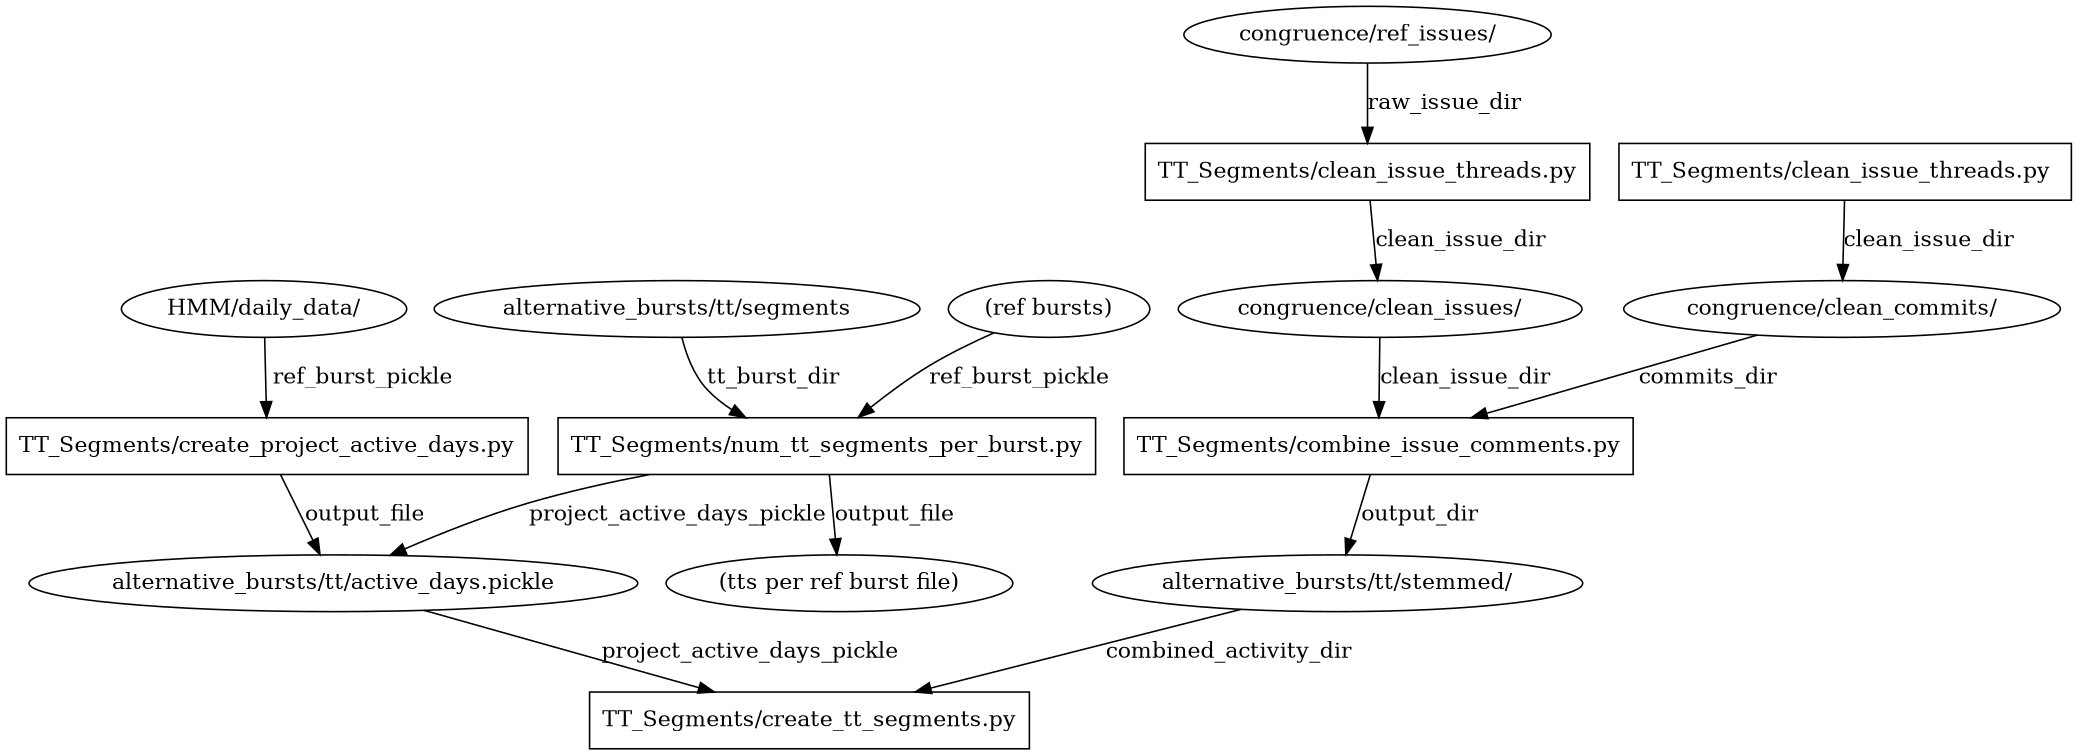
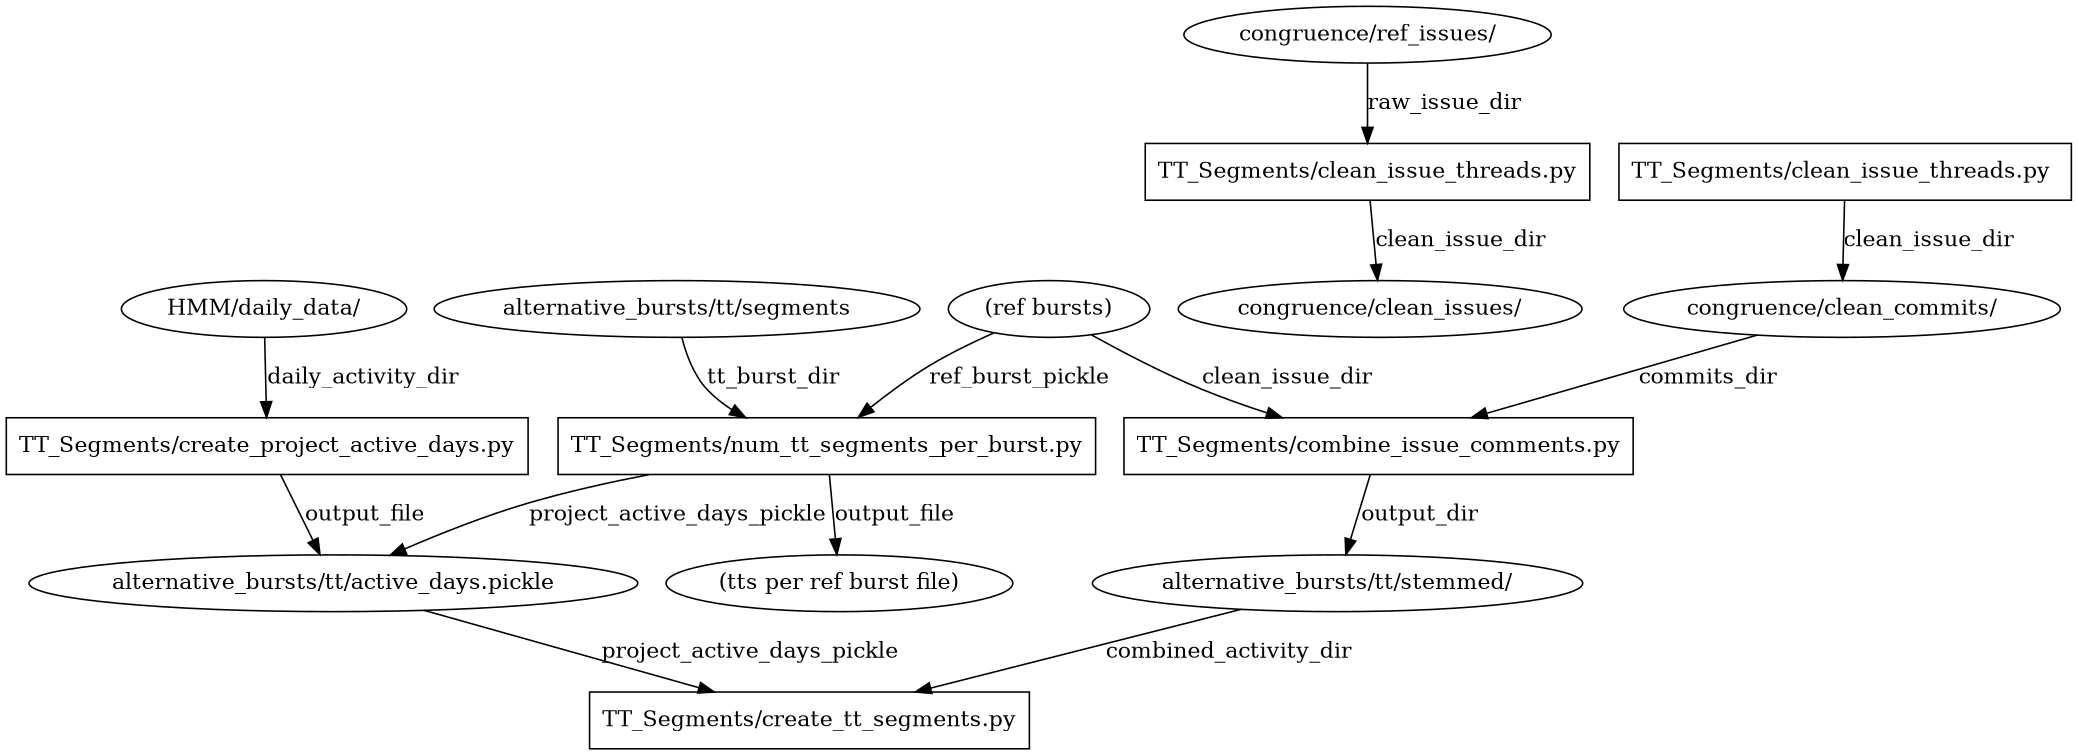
  digraph {
    node [labelfontsize=14.0]
    edge [labelfontsize=10.0]
    "TT_Segments/combine_issue_comments.py" [shape=box]
    "alternative_bursts/tt/stemmed/"
    "TT_Segments/create_tt_segments.py" [shape=box]
    "TT_Segments/create_project_active_days.py" [shape=box]
    "alternative_bursts/tt/active_days.pickle"
    "TT_Segments/num_tt_segments_per_burst.py" [shape=box]
    "alternative_bursts/tt/segments"
    "(tts per ref burst file)"
    "TT_Segments/clean_issue_threads.py" [shape=box]
    "congruence/clean_issues/"
    "TT_Segments/clean_issue_threads.py " [shape=box]
    "congruence/clean_commits/"
    "HMM/daily_data/"
    "(ref bursts)"
    n15 [label="congruence/ref_issues/"]
    "TT_Segments/combine_issue_comments.py" -> "alternative_bursts/tt/stemmed/" [label=output_dir]
    "alternative_bursts/tt/stemmed/" -> "TT_Segments/create_tt_segments.py" [label=combined_activity_dir]
    "TT_Segments/create_project_active_days.py" -> "alternative_bursts/tt/active_days.pickle" [label=output_file]
    "alternative_bursts/tt/active_days.pickle" -> "TT_Segments/create_tt_segments.py" [label=project_active_days_pickle]
    "TT_Segments/num_tt_segments_per_burst.py" -> "alternative_bursts/tt/active_days.pickle" [label=project_active_days_pickle]
    "TT_Segments/num_tt_segments_per_burst.py" -> "(tts per ref burst file)" [label=output_file]
    "alternative_bursts/tt/segments" -> "TT_Segments/num_tt_segments_per_burst.py" [label=tt_burst_dir]
    "TT_Segments/clean_issue_threads.py" -> "congruence/clean_issues/" [label=clean_issue_dir]
-   "congruence/clean_issues/" -> "TT_Segments/combine_issue_comments.py" [label=clean_issue_dir]
+   "(ref bursts)" -> "TT_Segments/combine_issue_comments.py" [label=clean_issue_dir]
    "TT_Segments/clean_issue_threads.py " -> "congruence/clean_commits/" [label=clean_issue_dir]
    "congruence/clean_commits/" -> "TT_Segments/combine_issue_comments.py" [label=commits_dir]
-   "HMM/daily_data/" -> "TT_Segments/create_project_active_days.py" [label=ref_burst_pickle]
+   "HMM/daily_data/" -> "TT_Segments/create_project_active_days.py" [label=daily_activity_dir]
    "(ref bursts)" -> "TT_Segments/num_tt_segments_per_burst.py" [label=ref_burst_pickle]
    n15 -> "TT_Segments/clean_issue_threads.py" [label=raw_issue_dir]
  }
